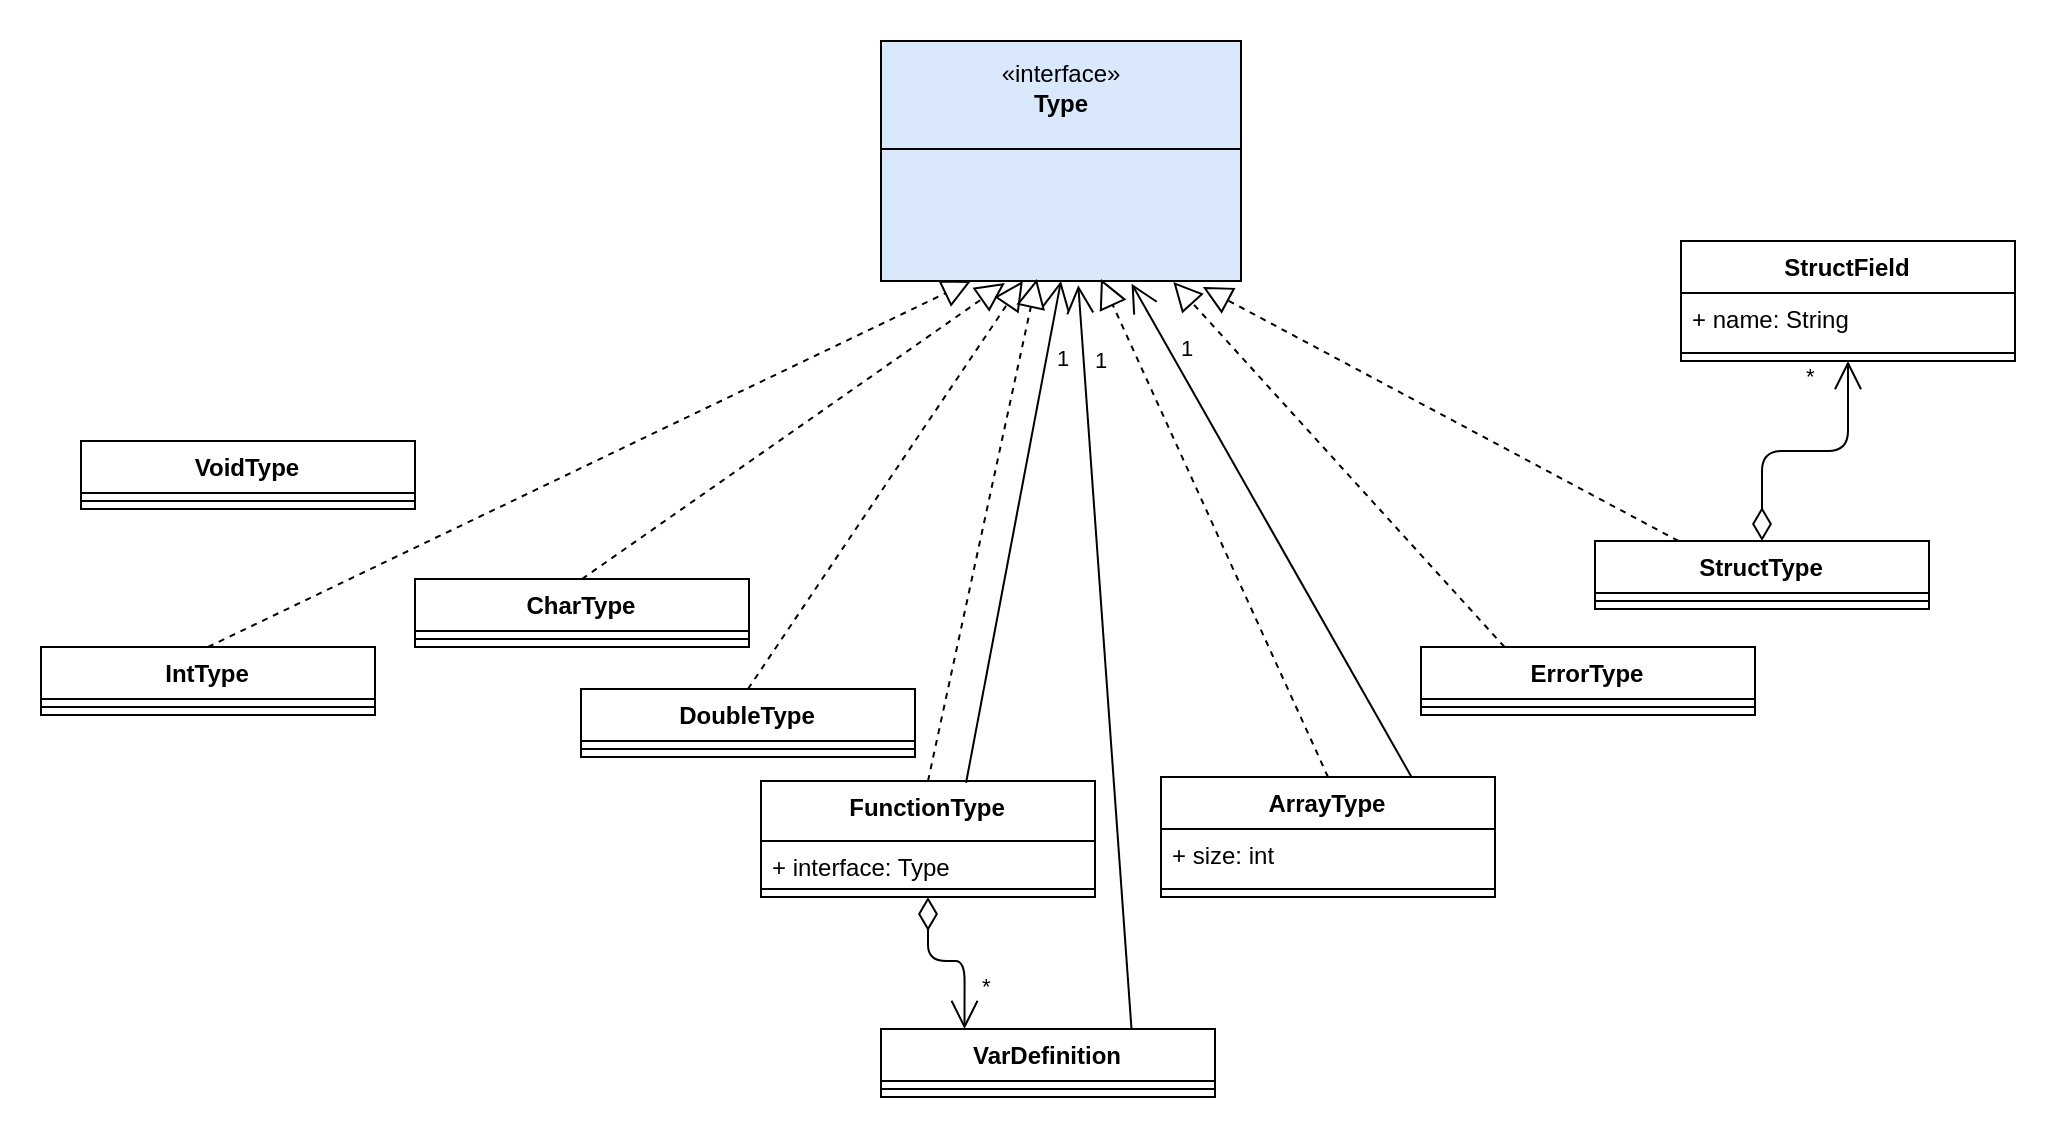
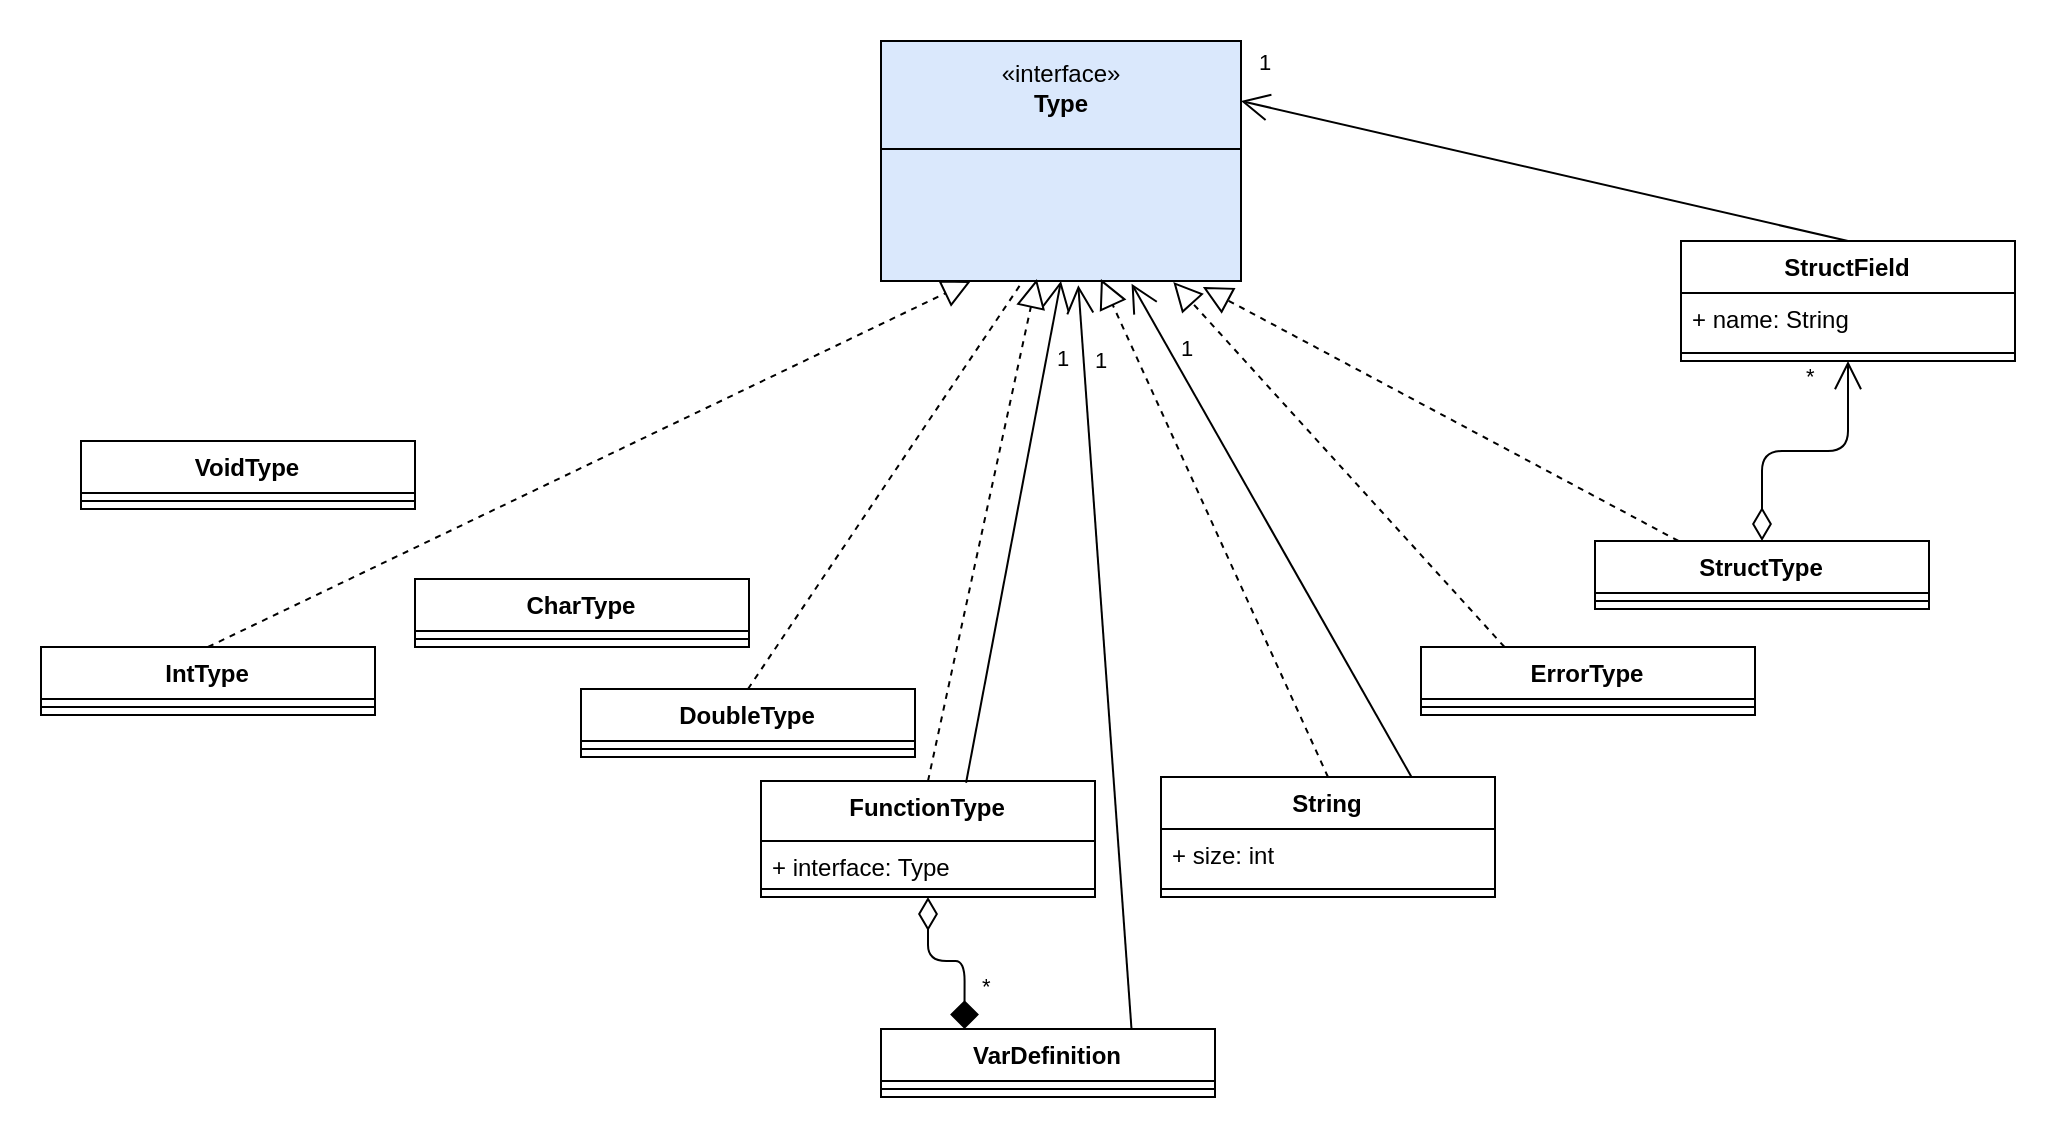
  <mxCell id="0" />
  <mxCell id="1" parent="0" />
  <mxCell id="2" value="" style="group" parent="1" vertex="1" connectable="0"><mxGeometry x="440" y="20" width="180" height="120" as="geometry" /></mxCell>
  <mxCell id="3" value="+ method(type): type" style="text;strokeColor=none;fillColor=none;align=left;verticalAlign=top;spacingLeft=4;spacingRight=4;overflow=hidden;rotatable=0;points=[[0,0.5],[1,0.5]];portConstraint=eastwest;" parent="2" vertex="1"><mxGeometry y="60" width="180" height="50" as="geometry" /></mxCell>
  <mxCell id="4" value="«interface»&lt;br&gt;&lt;b&gt;Type&lt;br&gt;&lt;br&gt;&lt;br&gt;&lt;br&gt;&lt;br&gt;&lt;br&gt;&lt;/b&gt;" style="html=1;fillColor=#dae8fc;" parent="2" vertex="1"><mxGeometry width="180" height="120" as="geometry" /></mxCell>
  <mxCell id="5" value="" style="line;strokeWidth=1;fillColor=none;align=left;verticalAlign=middle;spacingTop=-1;spacingLeft=3;spacingRight=3;rotatable=0;labelPosition=right;points=[];portConstraint=eastwest;" parent="2" vertex="1"><mxGeometry y="50" width="180" height="8" as="geometry" /></mxCell>
- <mxCell id="6" value="ArrayType" style="swimlane;fontStyle=1;align=center;verticalAlign=top;childLayout=stackLayout;horizontal=1;startSize=26;horizontalStack=0;resizeParent=1;resizeParentMax=0;resizeLast=0;collapsible=1;marginBottom=0;" parent="1" vertex="1"><mxGeometry x="580" y="388" width="167" height="60" as="geometry" /></mxCell>
+ <mxCell id="6" value="String" style="swimlane;fontStyle=1;align=center;verticalAlign=top;childLayout=stackLayout;horizontal=1;startSize=26;horizontalStack=0;resizeParent=1;resizeParentMax=0;resizeLast=0;collapsible=1;marginBottom=0;" parent="1" vertex="1"><mxGeometry x="580" y="388" width="167" height="60" as="geometry" /></mxCell>
  <mxCell id="7" value="+ size: int" style="text;strokeColor=none;fillColor=none;align=left;verticalAlign=top;spacingLeft=4;spacingRight=4;overflow=hidden;rotatable=0;points=[[0,0.5],[1,0.5]];portConstraint=eastwest;" parent="6" vertex="1"><mxGeometry y="26" width="167" height="26" as="geometry" /></mxCell>
  <mxCell id="8" value="" style="line;strokeWidth=1;fillColor=none;align=left;verticalAlign=middle;spacingTop=-1;spacingLeft=3;spacingRight=3;rotatable=0;labelPosition=right;points=[];portConstraint=eastwest;" parent="6" vertex="1"><mxGeometry y="52" width="167" height="8" as="geometry" /></mxCell>
  <mxCell id="9" value="IntType" style="swimlane;fontStyle=1;align=center;verticalAlign=top;childLayout=stackLayout;horizontal=1;startSize=26;horizontalStack=0;resizeParent=1;resizeParentMax=0;resizeLast=0;collapsible=1;marginBottom=0;" parent="1" vertex="1"><mxGeometry x="20" y="323" width="167" height="34" as="geometry" /></mxCell>
  <mxCell id="10" value="" style="line;strokeWidth=1;fillColor=none;align=left;verticalAlign=middle;spacingTop=-1;spacingLeft=3;spacingRight=3;rotatable=0;labelPosition=right;points=[];portConstraint=eastwest;" parent="9" vertex="1"><mxGeometry y="26" width="167" height="8" as="geometry" /></mxCell>
  <mxCell id="11" value="" style="endArrow=block;dashed=1;endFill=0;endSize=12;html=1;exitX=0.5;exitY=0;exitDx=0;exitDy=0;entryX=0.611;entryY=0.992;entryDx=0;entryDy=0;entryPerimeter=0;" parent="1" source="6" target="4" edge="1"><mxGeometry width="160" relative="1" as="geometry"><mxPoint x="540" y="240" as="sourcePoint" /><mxPoint x="700" y="240" as="targetPoint" /></mxGeometry></mxCell>
  <mxCell id="12" value="1" style="endArrow=open;endFill=1;endSize=12;html=1;exitX=0.75;exitY=0;exitDx=0;exitDy=0;entryX=0.696;entryY=1.011;entryDx=0;entryDy=0;entryPerimeter=0;" parent="1" source="6" target="4" edge="1"><mxGeometry x="0.697" y="-8" width="160" relative="1" as="geometry"><mxPoint x="630" y="250" as="sourcePoint" /><mxPoint x="680" y="190" as="targetPoint" /><Array as="points" /><mxPoint as="offset" /></mxGeometry></mxCell>
  <mxCell id="13" value="CharType" style="swimlane;fontStyle=1;align=center;verticalAlign=top;childLayout=stackLayout;horizontal=1;startSize=26;horizontalStack=0;resizeParent=1;resizeParentMax=0;resizeLast=0;collapsible=1;marginBottom=0;" parent="1" vertex="1"><mxGeometry x="207" y="289" width="167" height="34" as="geometry" /></mxCell>
  <mxCell id="14" value="" style="line;strokeWidth=1;fillColor=none;align=left;verticalAlign=middle;spacingTop=-1;spacingLeft=3;spacingRight=3;rotatable=0;labelPosition=right;points=[];portConstraint=eastwest;" parent="13" vertex="1"><mxGeometry y="26" width="167" height="8" as="geometry" /></mxCell>
  <mxCell id="15" value="DoubleType" style="swimlane;fontStyle=1;align=center;verticalAlign=top;childLayout=stackLayout;horizontal=1;startSize=26;horizontalStack=0;resizeParent=1;resizeParentMax=0;resizeLast=0;collapsible=1;marginBottom=0;" parent="1" vertex="1"><mxGeometry x="290" y="344" width="167" height="34" as="geometry" /></mxCell>
  <mxCell id="16" value="" style="line;strokeWidth=1;fillColor=none;align=left;verticalAlign=middle;spacingTop=-1;spacingLeft=3;spacingRight=3;rotatable=0;labelPosition=right;points=[];portConstraint=eastwest;" parent="15" vertex="1"><mxGeometry y="26" width="167" height="8" as="geometry" /></mxCell>
  <mxCell id="17" value="" style="endArrow=block;dashed=1;endFill=0;endSize=12;html=1;exitX=0.5;exitY=0;exitDx=0;exitDy=0;entryX=0.25;entryY=1;entryDx=0;entryDy=0;" parent="1" source="9" target="4" edge="1"><mxGeometry width="160" relative="1" as="geometry"><mxPoint x="100" y="240" as="sourcePoint" /><mxPoint x="260" y="240" as="targetPoint" /></mxGeometry></mxCell>
- <mxCell id="18" value="" style="endArrow=block;dashed=1;endFill=0;endSize=12;html=1;exitX=0.5;exitY=0;exitDx=0;exitDy=0;entryX=0.344;entryY=1.008;entryDx=0;entryDy=0;entryPerimeter=0;" parent="1" source="13" target="4" edge="1"><mxGeometry width="160" relative="1" as="geometry"><mxPoint x="270" y="270" as="sourcePoint" /><mxPoint x="430" y="270" as="targetPoint" /></mxGeometry></mxCell>
- <mxCell id="19" value="" style="endArrow=block;dashed=1;endFill=0;endSize=12;html=1;exitX=0.5;exitY=0;exitDx=0;exitDy=0;entryX=0.394;entryY=1;entryDx=0;entryDy=0;entryPerimeter=0;" parent="1" source="15" target="4" edge="1"><mxGeometry width="160" relative="1" as="geometry"><mxPoint x="400" y="250" as="sourcePoint" /><mxPoint x="490" y="170" as="targetPoint" /></mxGeometry></mxCell>
+ <mxCell id="19" value="" style="endArrow=none;dashed=1;endFill=0;endSize=12;html=1;exitX=0.5;exitY=0;exitDx=0;exitDy=0;entryX=0.394;entryY=1;entryDx=0;entryDy=0;entryPerimeter=0;" parent="1" source="15" target="4" edge="1"><mxGeometry width="160" relative="1" as="geometry"><mxPoint x="400" y="250" as="sourcePoint" /><mxPoint x="490" y="170" as="targetPoint" /></mxGeometry></mxCell>
  <mxCell id="20" value="StructType" style="swimlane;fontStyle=1;align=center;verticalAlign=top;childLayout=stackLayout;horizontal=1;startSize=26;horizontalStack=0;resizeParent=1;resizeParentMax=0;resizeLast=0;collapsible=1;marginBottom=0;" parent="1" vertex="1"><mxGeometry x="797" y="270" width="167" height="34" as="geometry" /></mxCell>
  <mxCell id="21" value="" style="line;strokeWidth=1;fillColor=none;align=left;verticalAlign=middle;spacingTop=-1;spacingLeft=3;spacingRight=3;rotatable=0;labelPosition=right;points=[];portConstraint=eastwest;" parent="20" vertex="1"><mxGeometry y="26" width="167" height="8" as="geometry" /></mxCell>
  <mxCell id="22" value="StructField" style="swimlane;fontStyle=1;align=center;verticalAlign=top;childLayout=stackLayout;horizontal=1;startSize=26;horizontalStack=0;resizeParent=1;resizeParentMax=0;resizeLast=0;collapsible=1;marginBottom=0;" parent="1" vertex="1"><mxGeometry x="840" y="120" width="167" height="60" as="geometry" /></mxCell>
  <mxCell id="23" value="+ name: String" style="text;strokeColor=none;fillColor=none;align=left;verticalAlign=top;spacingLeft=4;spacingRight=4;overflow=hidden;rotatable=0;points=[[0,0.5],[1,0.5]];portConstraint=eastwest;" parent="22" vertex="1"><mxGeometry y="26" width="167" height="26" as="geometry" /></mxCell>
  <mxCell id="24" value="" style="line;strokeWidth=1;fillColor=none;align=left;verticalAlign=middle;spacingTop=-1;spacingLeft=3;spacingRight=3;rotatable=0;labelPosition=right;points=[];portConstraint=eastwest;" parent="22" vertex="1"><mxGeometry y="52" width="167" height="8" as="geometry" /></mxCell>
  <mxCell id="25" value="*" style="endArrow=open;html=1;endSize=12;startArrow=diamondThin;startSize=14;startFill=0;edgeStyle=orthogonalEdgeStyle;align=left;verticalAlign=bottom;exitX=0.5;exitY=0;exitDx=0;exitDy=0;" parent="1" source="20" target="22" edge="1"><mxGeometry x="0.75" y="24" relative="1" as="geometry"><mxPoint x="850" y="470" as="sourcePoint" /><mxPoint x="1190" y="230" as="targetPoint" /><mxPoint x="1" as="offset" /></mxGeometry></mxCell>
  <mxCell id="26" value="" style="endArrow=block;dashed=1;endFill=0;endSize=12;html=1;exitX=0.25;exitY=0;exitDx=0;exitDy=0;entryX=0.894;entryY=1.025;entryDx=0;entryDy=0;entryPerimeter=0;" parent="1" source="20" target="4" edge="1"><mxGeometry width="160" relative="1" as="geometry"><mxPoint x="790" y="224" as="sourcePoint" /><mxPoint x="950" y="224" as="targetPoint" /></mxGeometry></mxCell>
+ <mxCell id="27" value="1" style="endArrow=open;endFill=1;endSize=12;html=1;exitX=0.5;exitY=0;exitDx=0;exitDy=0;entryX=1;entryY=0.25;entryDx=0;entryDy=0;" parent="1" source="22" target="4" edge="1"><mxGeometry x="0.951" y="-21" width="160" relative="1" as="geometry"><mxPoint x="780" y="100" as="sourcePoint" /><mxPoint x="810" y="100" as="targetPoint" /><Array as="points" /><mxPoint as="offset" /></mxGeometry></mxCell>
  <mxCell id="28" value="VoidType" style="swimlane;fontStyle=1;align=center;verticalAlign=top;childLayout=stackLayout;horizontal=1;startSize=26;horizontalStack=0;resizeParent=1;resizeParentMax=0;resizeLast=0;collapsible=1;marginBottom=0;" parent="1" vertex="1"><mxGeometry x="40" y="220" width="167" height="34" as="geometry" /></mxCell>
  <mxCell id="29" value="" style="line;strokeWidth=1;fillColor=none;align=left;verticalAlign=middle;spacingTop=-1;spacingLeft=3;spacingRight=3;rotatable=0;labelPosition=right;points=[];portConstraint=eastwest;" parent="28" vertex="1"><mxGeometry y="26" width="167" height="8" as="geometry" /></mxCell>
  <mxCell id="30" value="FunctionType" style="swimlane;fontStyle=1;align=center;verticalAlign=top;childLayout=stackLayout;horizontal=1;startSize=30;horizontalStack=0;resizeParent=1;resizeParentMax=0;resizeLast=0;collapsible=1;marginBottom=0;" parent="1" vertex="1"><mxGeometry x="380" y="390" width="167" height="58" as="geometry" /></mxCell>
  <mxCell id="31" value="+ interface: Type " style="text;strokeColor=none;fillColor=none;align=left;verticalAlign=top;spacingLeft=4;spacingRight=4;overflow=hidden;rotatable=0;points=[[0,0.5],[1,0.5]];portConstraint=eastwest;" vertex="1" parent="30"><mxGeometry y="30" width="167" height="20" as="geometry" /></mxCell>
  <mxCell id="32" value="" style="line;strokeWidth=1;fillColor=none;align=left;verticalAlign=middle;spacingTop=-1;spacingLeft=3;spacingRight=3;rotatable=0;labelPosition=right;points=[];portConstraint=eastwest;" parent="30" vertex="1"><mxGeometry y="50" width="167" height="8" as="geometry" /></mxCell>
  <mxCell id="33" value="" style="endArrow=block;dashed=1;endFill=0;endSize=12;html=1;exitX=0.5;exitY=0;exitDx=0;exitDy=0;entryX=0.433;entryY=0.992;entryDx=0;entryDy=0;entryPerimeter=0;" parent="1" source="30" target="4" edge="1"><mxGeometry width="160" relative="1" as="geometry"><mxPoint x="60" y="396.5" as="sourcePoint" /><mxPoint x="530" y="210" as="targetPoint" /></mxGeometry></mxCell>
  <mxCell id="34" value="1" style="endArrow=open;endFill=1;endSize=12;html=1;exitX=0.614;exitY=0.015;exitDx=0;exitDy=0;entryX=0.5;entryY=1;entryDx=0;entryDy=0;exitPerimeter=0;" parent="1" source="30" target="4" edge="1"><mxGeometry x="0.697" y="-8" width="160" relative="1" as="geometry"><mxPoint x="715.25" y="320" as="sourcePoint" /><mxPoint x="585" y="150" as="targetPoint" /><Array as="points" /><mxPoint as="offset" /></mxGeometry></mxCell>
  <mxCell id="35" value="VarDefinition" style="swimlane;fontStyle=1;align=center;verticalAlign=top;childLayout=stackLayout;horizontal=1;startSize=26;horizontalStack=0;resizeParent=1;resizeParentMax=0;resizeLast=0;collapsible=1;marginBottom=0;" parent="1" vertex="1"><mxGeometry x="440" y="514" width="167" height="34" as="geometry" /></mxCell>
  <mxCell id="36" value="" style="line;strokeWidth=1;fillColor=none;align=left;verticalAlign=middle;spacingTop=-1;spacingLeft=3;spacingRight=3;rotatable=0;labelPosition=right;points=[];portConstraint=eastwest;" parent="35" vertex="1"><mxGeometry y="26" width="167" height="8" as="geometry" /></mxCell>
- <mxCell id="37" value="*" style="endArrow=open;html=1;endSize=12;startArrow=diamondThin;startSize=14;startFill=0;edgeStyle=orthogonalEdgeStyle;align=left;verticalAlign=bottom;exitX=0.5;exitY=1;exitDx=0;exitDy=0;entryX=0.25;entryY=0;entryDx=0;entryDy=0;" parent="1" source="30" target="35" edge="1"><mxGeometry x="0.716" y="7" relative="1" as="geometry"><mxPoint x="923.5" y="333" as="sourcePoint" /><mxPoint x="430" y="540" as="targetPoint" /><mxPoint as="offset" /><Array as="points"><mxPoint x="464" y="480" /><mxPoint x="482" y="480" /></Array></mxGeometry></mxCell>
+ <mxCell id="37" value="*" style="endArrow=diamond;html=1;endSize=12;startArrow=diamondThin;startSize=14;startFill=0;edgeStyle=orthogonalEdgeStyle;align=left;verticalAlign=bottom;exitX=0.5;exitY=1;exitDx=0;exitDy=0;entryX=0.25;entryY=0;entryDx=0;entryDy=0;" parent="1" source="30" target="35" edge="1"><mxGeometry x="0.716" y="7" relative="1" as="geometry"><mxPoint x="923.5" y="333" as="sourcePoint" /><mxPoint x="430" y="540" as="targetPoint" /><mxPoint as="offset" /><Array as="points"><mxPoint x="464" y="480" /><mxPoint x="482" y="480" /></Array></mxGeometry></mxCell>
  <mxCell id="38" value="1" style="endArrow=open;endFill=1;endSize=12;html=1;exitX=0.75;exitY=0;exitDx=0;exitDy=0;entryX=0.548;entryY=1.018;entryDx=0;entryDy=0;entryPerimeter=0;" parent="1" source="35" target="4" edge="1"><mxGeometry x="0.793" y="-9" width="160" relative="1" as="geometry"><mxPoint x="715.25" y="320" as="sourcePoint" /><mxPoint x="550" y="180" as="targetPoint" /><Array as="points" /><mxPoint as="offset" /></mxGeometry></mxCell>
  <mxCell id="39" value="ErrorType" style="swimlane;fontStyle=1;align=center;verticalAlign=top;childLayout=stackLayout;horizontal=1;startSize=26;horizontalStack=0;resizeParent=1;resizeParentMax=0;resizeLast=0;collapsible=1;marginBottom=0;" vertex="1" parent="1"><mxGeometry x="710" y="323" width="167" height="34" as="geometry" /></mxCell>
  <mxCell id="40" value="" style="line;strokeWidth=1;fillColor=none;align=left;verticalAlign=middle;spacingTop=-1;spacingLeft=3;spacingRight=3;rotatable=0;labelPosition=right;points=[];portConstraint=eastwest;" vertex="1" parent="39"><mxGeometry y="26" width="167" height="8" as="geometry" /></mxCell>
  <mxCell id="41" value="" style="endArrow=block;dashed=1;endFill=0;endSize=12;html=1;exitX=0.25;exitY=0;exitDx=0;exitDy=0;entryX=0.812;entryY=1.004;entryDx=0;entryDy=0;entryPerimeter=0;" edge="1" parent="1" source="39" target="4"><mxGeometry width="160" relative="1" as="geometry"><mxPoint x="848.75" y="280" as="sourcePoint" /><mxPoint x="610.92" y="153" as="targetPoint" /></mxGeometry></mxCell>
